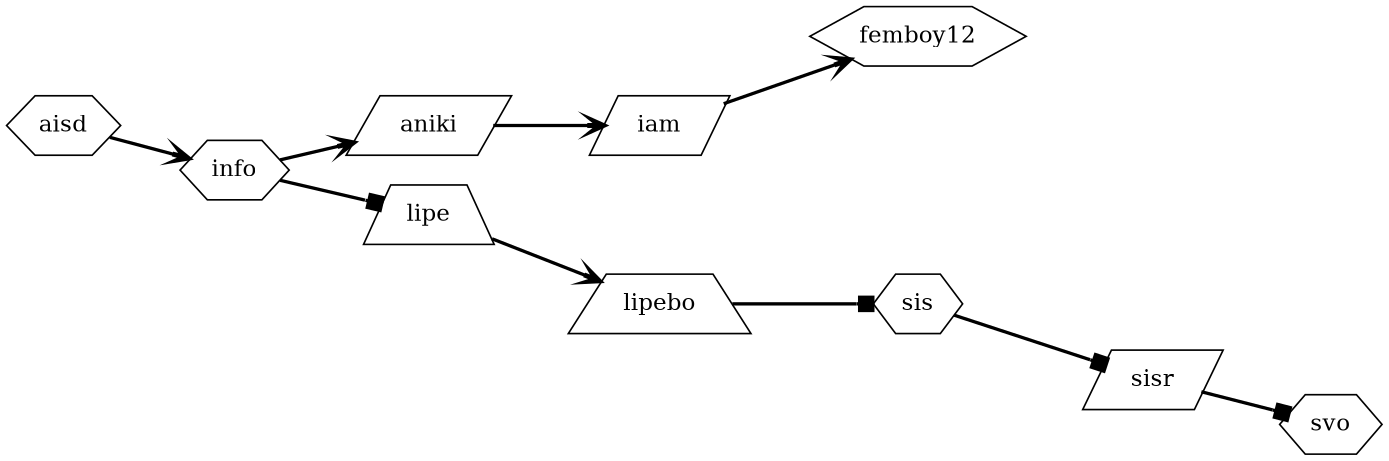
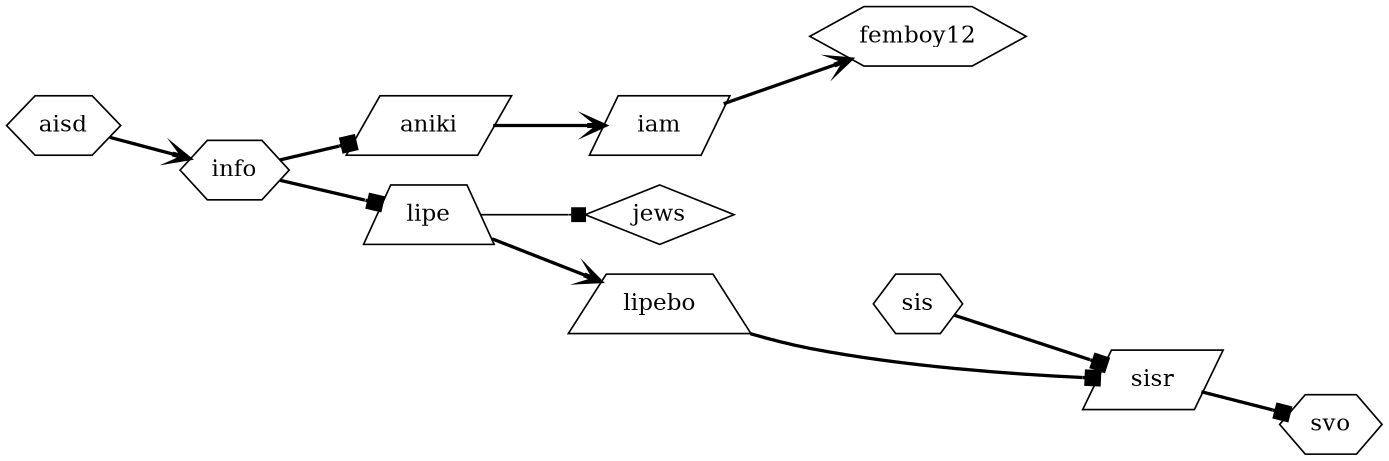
  digraph {
    fontname="DejaVu Serif"
    rankdir=LR
    node [fontname="DejaVu Serif"]
    edge [fontname="DejaVu Serif" style=bold]
    1 [style=invis]
    aisd [shape=hexagon]
    info [shape=hexagon]
    aniki [shape=parallelogram]
    lipe [shape=trapezium]
    3 [style=invis]
    iam [shape=parallelogram]
+   jews [shape=diamond]
    lipebo [shape=trapezium]
    femboy12 [shape=hexagon]
    4 [style=invis]
    8 [style=invis]
    sis [shape=hexagon]
    9 [style=invis]
    sisr [shape=parallelogram]
    10 [style=invis]
    svo [shape=hexagon]
    aisd -> 1 [style=invis]
    aisd -> info [arrowhead=vee]
-   info -> aniki [arrowhead=vee]
+   info -> aniki [arrowhead=box]
    info -> lipe [arrowhead=box]
    aniki -> 3 [style=invis]
    aniki -> iam [arrowhead=vee]
+   lipe -> jews [arrowhead=box style=solid]
    lipe -> lipebo [arrowhead=vee]
    iam -> femboy12 [arrowhead=vee]
    iam -> 4 [style=invis]
    lipebo -> 8 [style=invis]
-   lipebo -> sis [arrowhead=box]
+   lipebo -> sisr [arrowhead=box]
    sis -> 9 [style=invis]
    sis -> sisr [arrowhead=box]
    sisr -> 10 [style=invis]
    sisr -> svo [arrowhead=box]
  }
